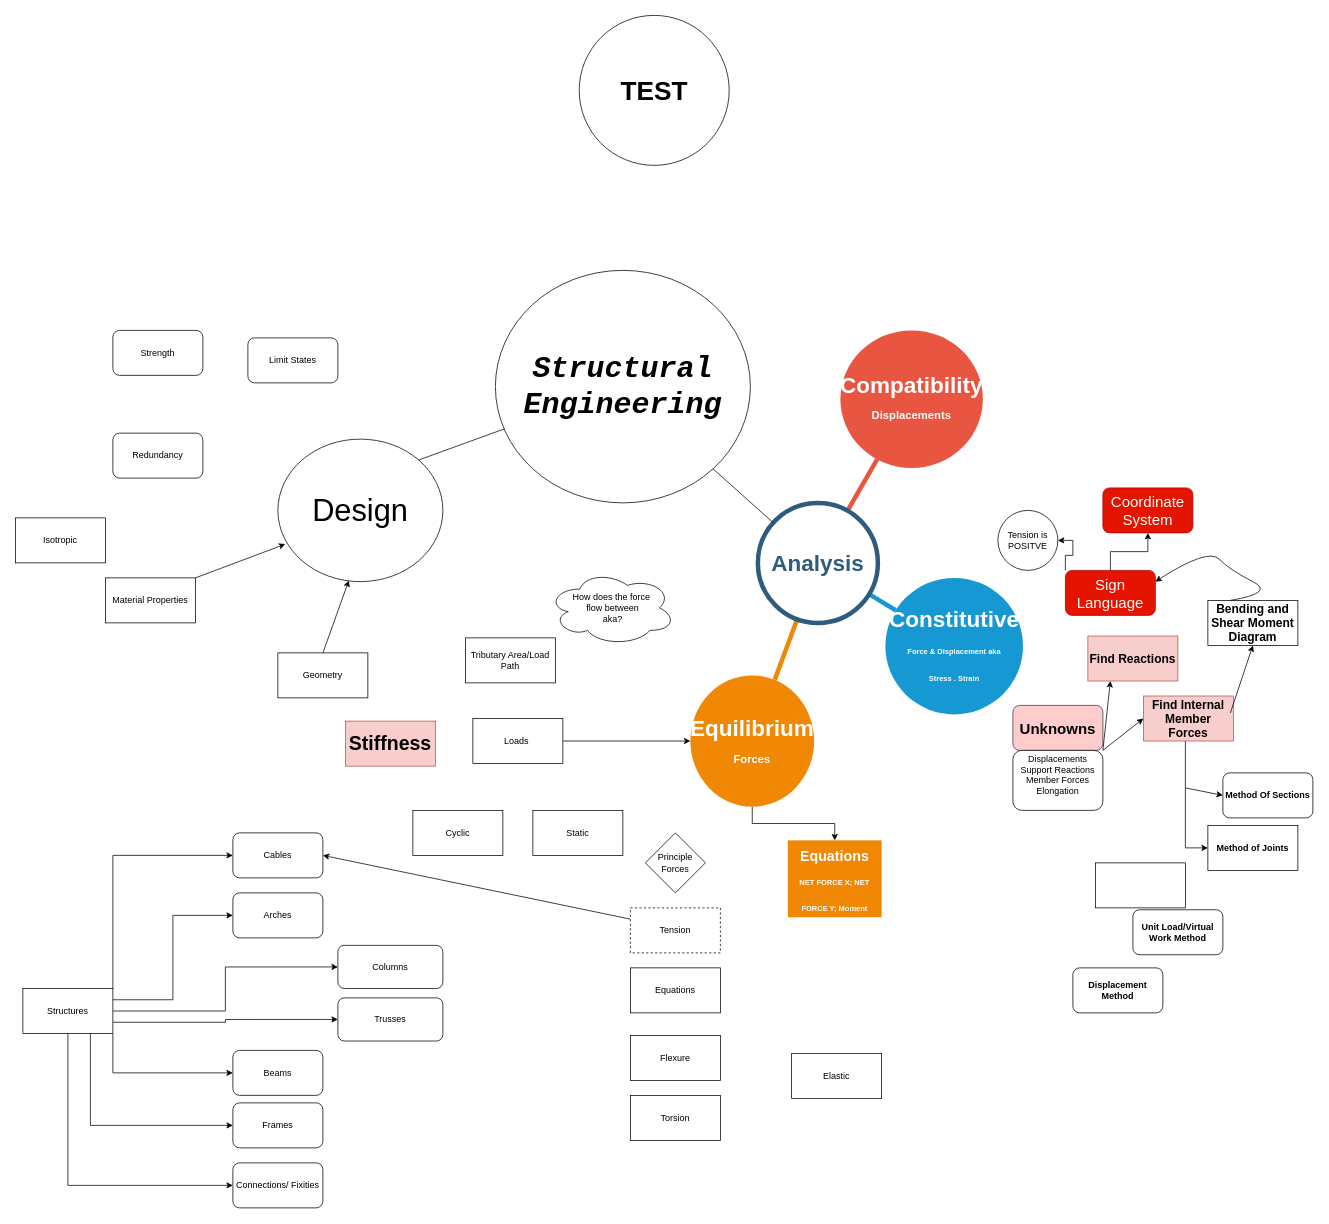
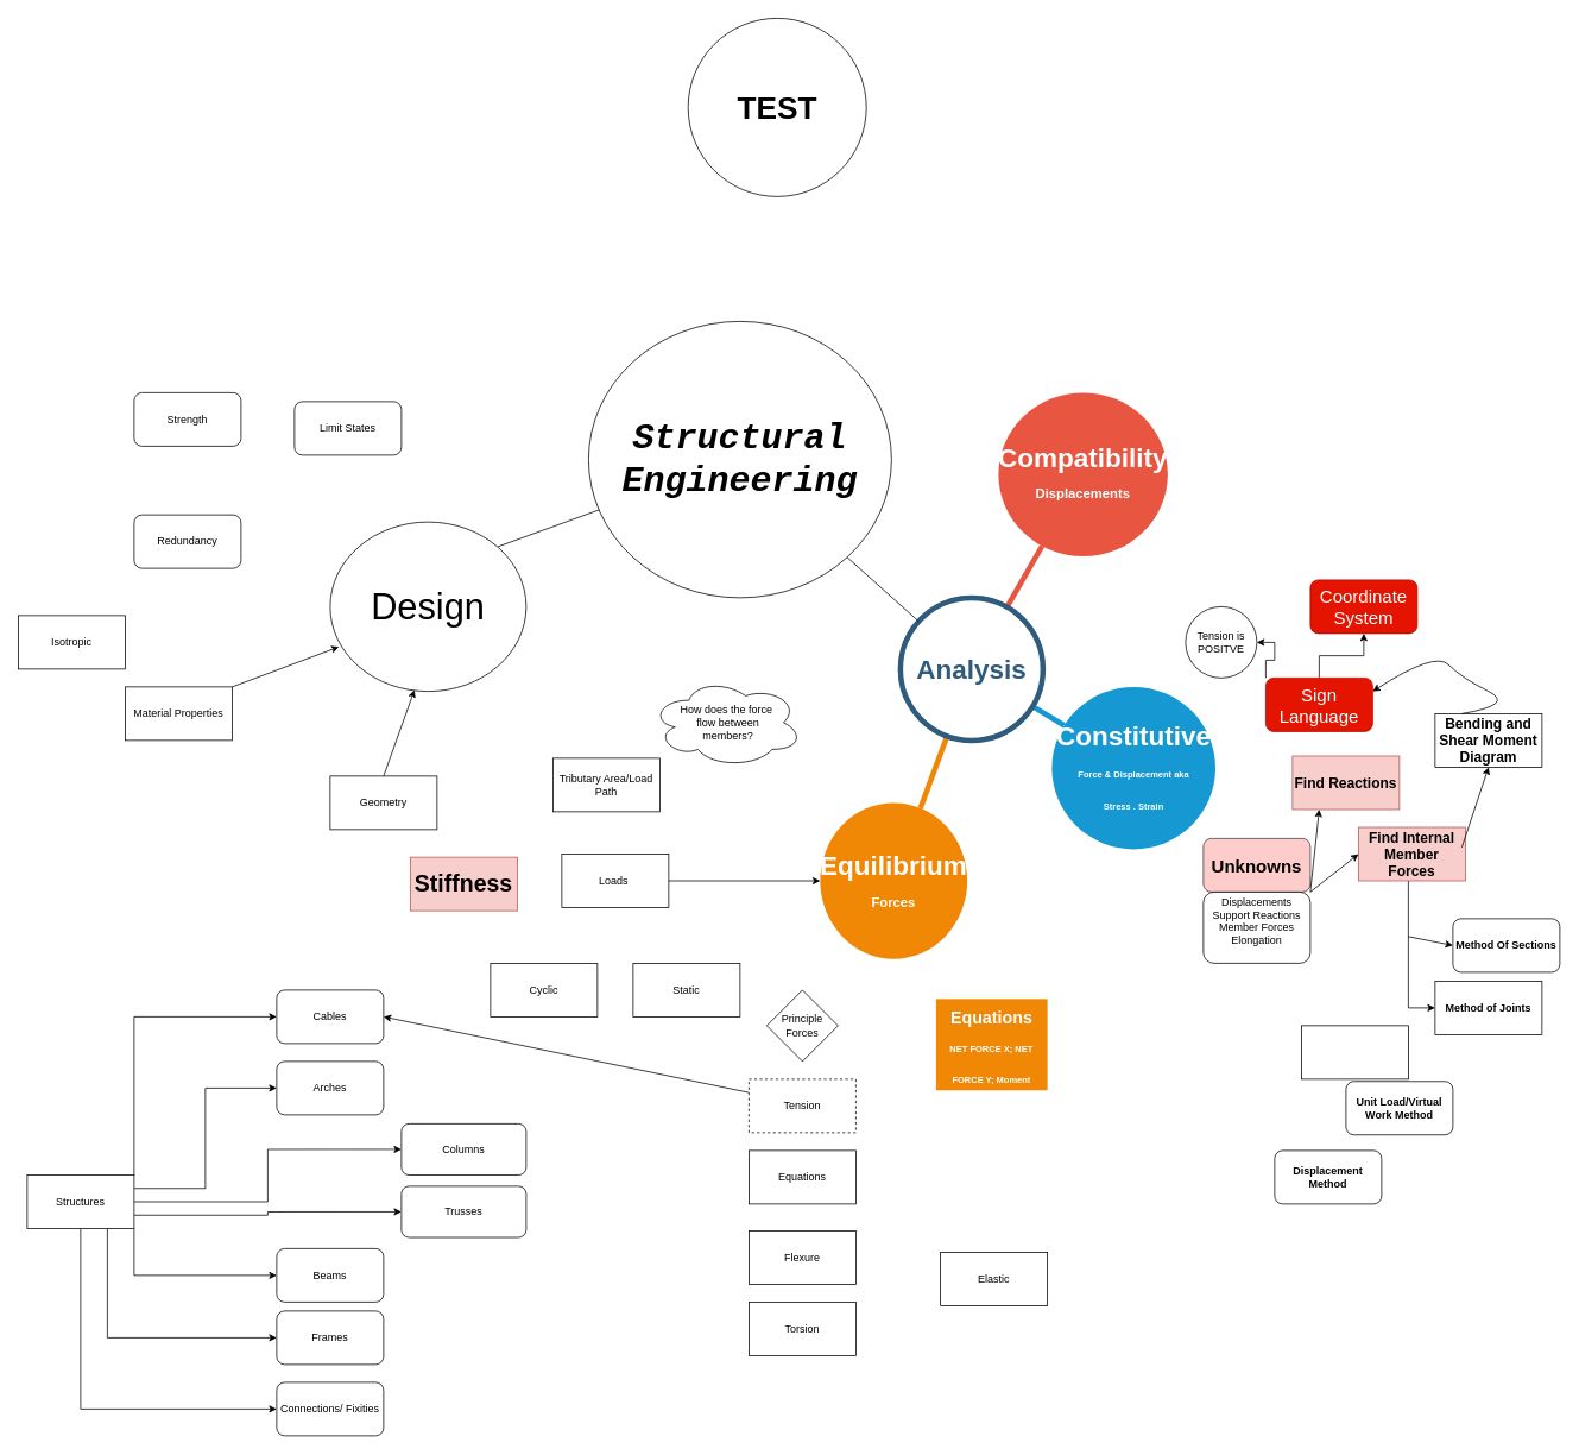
  <mxCell id="0" />
  <mxCell id="1" parent="0" />
  <mxCell id="2" value="Constitutive&lt;div&gt;&lt;font size=&quot;1&quot;&gt;Force &amp;amp; Displacement aka&lt;/font&gt;&lt;/div&gt;&lt;div&gt;&lt;font size=&quot;1&quot;&gt;Stress . Strain&lt;/font&gt;&lt;/div&gt;" style="ellipse;whiteSpace=wrap;html=1;shadow=0;fontFamily=Helvetica;fontSize=30;fontColor=#FFFFFF;align=center;strokeWidth=3;fillColor=#1699D3;strokeColor=none;fontStyle=1" parent="1" vertex="1"><mxGeometry x="1180" y="770" width="183.5" height="182" as="geometry" /></mxCell>
  <mxCell id="3" value="Compatibility&lt;div style=&quot;line-height: 110%;&quot;&gt;&lt;font style=&quot;font-size: 15px;&quot;&gt;Displacements&lt;/font&gt;&lt;/div&gt;" style="ellipse;whiteSpace=wrap;html=1;shadow=0;fontFamily=Helvetica;fontSize=30;fontColor=#FFFFFF;align=center;strokeWidth=3;fillColor=#E85642;strokeColor=none;fontStyle=1" parent="1" vertex="1"><mxGeometry x="1120" y="440" width="190" height="183.5" as="geometry" /></mxCell>
- <mxCell id="4" value="" style="edgeStyle=orthogonalEdgeStyle;rounded=0;orthogonalLoop=1;jettySize=auto;html=1;" parent="1" source="5" target="10" edge="1"><mxGeometry relative="1" as="geometry" /></mxCell>
  <mxCell id="5" value="Equilibrium&lt;div&gt;&lt;font style=&quot;font-size: 15px;&quot;&gt;Forces&lt;/font&gt;&lt;/div&gt;" style="ellipse;whiteSpace=wrap;html=1;shadow=0;fontFamily=Helvetica;fontSize=30;fontColor=#FFFFFF;align=center;strokeWidth=3;fillColor=#F08705;strokeColor=none;fontStyle=1" parent="1" vertex="1"><mxGeometry x="920" y="900" width="165" height="175" as="geometry" /></mxCell>
  <mxCell id="6" style="endArrow=none;strokeWidth=6;strokeColor=#1699D3;html=1;" parent="1" source="9" target="2" edge="1"><mxGeometry relative="1" as="geometry" /></mxCell>
  <mxCell id="7" style="endArrow=none;strokeWidth=6;strokeColor=#E85642;html=1;" parent="1" source="9" target="3" edge="1"><mxGeometry relative="1" as="geometry" /></mxCell>
  <mxCell id="8" value="" style="edgeStyle=none;endArrow=none;strokeWidth=6;strokeColor=#F08705;html=1;" parent="1" source="9" target="5" edge="1"><mxGeometry x="181" y="226.5" width="100" height="100" as="geometry"><mxPoint x="71" y="76.5" as="sourcePoint" /><mxPoint x="171" y="-23.5" as="targetPoint" /></mxGeometry></mxCell>
  <mxCell id="9" value="Analysis" style="ellipse;whiteSpace=wrap;html=1;shadow=0;fontFamily=Helvetica;fontSize=30;fontColor=#2F5B7C;align=center;strokeColor=#2F5B7C;strokeWidth=6;fillColor=#FFFFFF;fontStyle=1;gradientColor=none;" parent="1" vertex="1"><mxGeometry x="1010" y="670" width="160" height="160" as="geometry" /></mxCell>
  <mxCell id="10" value="&lt;font style=&quot;font-size: 19px;&quot;&gt;Equations&lt;/font&gt;&lt;div style=&quot;line-height: 90%;&quot;&gt;&lt;font style=&quot;font-size: 10px;&quot;&gt;NET FORCE X; NET FORCE Y; Moment&lt;/font&gt;&lt;/div&gt;" style="whiteSpace=wrap;html=1;fontSize=30;fillColor=#F08705;strokeColor=none;fontColor=#FFFFFF;shadow=0;strokeWidth=3;fontStyle=1;" parent="1" vertex="1"><mxGeometry x="1050" y="1120" width="125" height="102.5" as="geometry" /></mxCell>
  <mxCell id="11" value="" style="edgeStyle=orthogonalEdgeStyle;rounded=0;orthogonalLoop=1;jettySize=auto;html=1;" parent="1" source="13" target="14" edge="1"><mxGeometry relative="1" as="geometry" /></mxCell>
  <mxCell id="12" style="edgeStyle=orthogonalEdgeStyle;rounded=0;orthogonalLoop=1;jettySize=auto;html=1;exitX=0;exitY=0;exitDx=0;exitDy=0;" parent="1" source="13" target="15" edge="1"><mxGeometry relative="1" as="geometry"><mxPoint x="1370" y="720" as="targetPoint" /></mxGeometry></mxCell>
  <mxCell id="13" value="Sign Language" style="rounded=1;whiteSpace=wrap;html=1;fillColor=#e51400;fontColor=#ffffff;strokeColor=#B20000;fontSize=20;" parent="1" vertex="1"><mxGeometry x="1420" y="760" width="120" height="60" as="geometry" /></mxCell>
  <mxCell id="14" value="Coordinate System" style="rounded=1;whiteSpace=wrap;html=1;fillColor=#e51400;fontColor=#ffffff;strokeColor=#B20000;fontSize=20;" parent="1" vertex="1"><mxGeometry x="1470" y="650" width="120" height="60" as="geometry" /></mxCell>
  <mxCell id="15" value="Tension is POSITVE" style="ellipse;whiteSpace=wrap;html=1;aspect=fixed;" parent="1" vertex="1"><mxGeometry x="1330" y="680" width="80" height="80" as="geometry" /></mxCell>
  <mxCell id="16" value="&lt;font style=&quot;font-size: 20px;&quot;&gt;Unknowns&lt;/font&gt;" style="rounded=1;whiteSpace=wrap;html=1;fontStyle=1;fillColor=#ffcccc;strokeColor=#36393d;" parent="1" vertex="1"><mxGeometry x="1350" y="940" width="120" height="60" as="geometry" /></mxCell>
  <mxCell id="17" value="Displacements&lt;div&gt;Support Reactions&lt;/div&gt;&lt;div&gt;Member Forces&lt;/div&gt;&lt;div&gt;Elongation&lt;/div&gt;&lt;div&gt;&lt;br&gt;&lt;/div&gt;" style="rounded=1;whiteSpace=wrap;html=1;" parent="1" vertex="1"><mxGeometry x="1350" y="1000" width="120" height="80" as="geometry" /></mxCell>
  <mxCell id="18" value="Unit Load/Virtual Work Method" style="rounded=1;whiteSpace=wrap;html=1;fontStyle=1" parent="1" vertex="1"><mxGeometry x="1510" y="1212.5" width="120" height="60" as="geometry" /></mxCell>
  <mxCell id="19" value="Displacement Method" style="rounded=1;whiteSpace=wrap;html=1;fontStyle=1" parent="1" vertex="1"><mxGeometry x="1430" y="1290" width="120" height="60" as="geometry" /></mxCell>
  <mxCell id="20" value="Method Of Sections" style="rounded=1;whiteSpace=wrap;html=1;fontStyle=1" parent="1" vertex="1"><mxGeometry x="1630" y="1030" width="120" height="60" as="geometry" /></mxCell>
  <mxCell id="21" value="Method of Joints" style="rounded=0;whiteSpace=wrap;html=1;fontStyle=1" parent="1" vertex="1"><mxGeometry x="1610" y="1100" width="120" height="60" as="geometry" /></mxCell>
  <mxCell id="22" value="&lt;font face=&quot;Courier New&quot; style=&quot;font-size: 40px;&quot;&gt;&lt;b style=&quot;&quot;&gt;&lt;i style=&quot;&quot;&gt;Structural Engineering&lt;/i&gt;&lt;/b&gt;&lt;/font&gt;" style="ellipse;whiteSpace=wrap;html=1;" parent="1" vertex="1"><mxGeometry x="660" y="360" width="340" height="310" as="geometry" /></mxCell>
  <mxCell id="23" value="" style="endArrow=none;html=1;rounded=0;entryX=1;entryY=1;entryDx=0;entryDy=0;" parent="1" source="9" target="22" edge="1"><mxGeometry width="50" height="50" relative="1" as="geometry"><mxPoint x="750" y="630" as="sourcePoint" /><mxPoint x="800" y="580" as="targetPoint" /></mxGeometry></mxCell>
  <mxCell id="24" value="" style="endArrow=none;html=1;rounded=0;exitX=1;exitY=0;exitDx=0;exitDy=0;" parent="1" source="25" target="22" edge="1"><mxGeometry width="50" height="50" relative="1" as="geometry"><mxPoint x="540" y="710" as="sourcePoint" /><mxPoint x="920" y="650" as="targetPoint" /></mxGeometry></mxCell>
  <mxCell id="25" value="&lt;font style=&quot;font-size: 41px;&quot;&gt;Design&lt;/font&gt;" style="ellipse;whiteSpace=wrap;html=1;" parent="1" vertex="1"><mxGeometry x="370" y="585" width="220" height="190" as="geometry" /></mxCell>
  <mxCell id="26" value="&lt;b&gt;&lt;font style=&quot;font-size: 35px;&quot;&gt;TEST&lt;/font&gt;&lt;/b&gt;" style="ellipse;whiteSpace=wrap;html=1;" parent="1" vertex="1"><mxGeometry x="771.75" y="20" width="200" height="200" as="geometry" /></mxCell>
  <mxCell id="27" value="Find Reactions" style="rounded=0;whiteSpace=wrap;html=1;fillColor=#f8cecc;strokeColor=#b85450;fontStyle=1;fontSize=16;" parent="1" vertex="1"><mxGeometry x="1450" y="847.5" width="120" height="60" as="geometry" /></mxCell>
  <mxCell id="28" value="" style="edgeStyle=orthogonalEdgeStyle;rounded=0;orthogonalLoop=1;jettySize=auto;html=1;" parent="1" source="29" target="21" edge="1"><mxGeometry relative="1" as="geometry"><Array as="points"><mxPoint x="1580" y="1130" /></Array></mxGeometry></mxCell>
  <mxCell id="29" value="Find Internal Member Forces" style="rounded=0;whiteSpace=wrap;html=1;fillColor=#f8cecc;strokeColor=#b85450;fontStyle=1;fontSize=16;" parent="1" vertex="1"><mxGeometry x="1524" y="927.5" width="120" height="60" as="geometry" /></mxCell>
  <mxCell id="30" value="" style="endArrow=classic;html=1;rounded=0;entryX=0;entryY=0.5;entryDx=0;entryDy=0;" parent="1" target="20" edge="1"><mxGeometry width="50" height="50" relative="1" as="geometry"><mxPoint x="1580" y="1050" as="sourcePoint" /><mxPoint x="1620" y="1060" as="targetPoint" /></mxGeometry></mxCell>
  <mxCell id="31" value="" style="endArrow=classic;html=1;rounded=0;exitX=0.5;exitY=1;exitDx=0;exitDy=0;entryX=0.5;entryY=0;entryDx=0;entryDy=0;" parent="1" source="16" target="17" edge="1"><mxGeometry width="50" height="50" relative="1" as="geometry"><mxPoint x="1400" y="1000" as="sourcePoint" /><mxPoint x="1450" y="950" as="targetPoint" /></mxGeometry></mxCell>
  <mxCell id="32" value="" style="endArrow=classic;html=1;rounded=0;entryX=0.25;entryY=1;entryDx=0;entryDy=0;exitX=1;exitY=0;exitDx=0;exitDy=0;" parent="1" source="17" target="27" edge="1"><mxGeometry width="50" height="50" relative="1" as="geometry"><mxPoint x="1460" y="1010" as="sourcePoint" /><mxPoint x="1460" y="1000" as="targetPoint" /></mxGeometry></mxCell>
  <mxCell id="33" value="" style="endArrow=classic;html=1;rounded=0;entryX=0;entryY=0.5;entryDx=0;entryDy=0;exitX=1;exitY=0;exitDx=0;exitDy=0;" parent="1" source="17" target="29" edge="1"><mxGeometry width="50" height="50" relative="1" as="geometry"><mxPoint x="1480" y="1010" as="sourcePoint" /><mxPoint x="1460" y="1000" as="targetPoint" /></mxGeometry></mxCell>
  <mxCell id="34" value="" style="endArrow=classic;html=1;rounded=0;" parent="1" edge="1"><mxGeometry width="50" height="50" relative="1" as="geometry"><mxPoint x="1640" y="950" as="sourcePoint" /><mxPoint x="1670" y="860" as="targetPoint" /></mxGeometry></mxCell>
  <mxCell id="35" value="&lt;b&gt;&lt;font style=&quot;font-size: 16px;&quot;&gt;Bending and Shear Moment Diagram&lt;/font&gt;&lt;/b&gt;" style="rounded=0;whiteSpace=wrap;html=1;" parent="1" vertex="1"><mxGeometry x="1610" y="800" width="120" height="60" as="geometry" /></mxCell>
  <mxCell id="36" value="" style="curved=1;endArrow=classic;html=1;rounded=0;entryX=1;entryY=0.25;entryDx=0;entryDy=0;exitX=0.25;exitY=0;exitDx=0;exitDy=0;" parent="1" source="35" target="13" edge="1"><mxGeometry width="50" height="50" relative="1" as="geometry"><mxPoint x="1650" y="790" as="sourcePoint" /><mxPoint x="1700" y="740" as="targetPoint" /><Array as="points"><mxPoint x="1700" y="790" /><mxPoint x="1640" y="760" /><mxPoint x="1610" y="730" /></Array></mxGeometry></mxCell>
  <mxCell id="37" value="" style="rounded=0;whiteSpace=wrap;html=1;" parent="1" vertex="1"><mxGeometry x="1460" y="1150" width="120" height="60" as="geometry" /></mxCell>
  <mxCell id="38" style="rounded=0;orthogonalLoop=1;jettySize=auto;html=1;exitX=0.5;exitY=0;exitDx=0;exitDy=0;entryX=0.43;entryY=0.992;entryDx=0;entryDy=0;elbow=vertical;entryPerimeter=0;" parent="1" source="39" target="25" edge="1"><mxGeometry relative="1" as="geometry" /></mxCell>
  <mxCell id="39" value="Geometry" style="whiteSpace=wrap;html=1;" parent="1" vertex="1"><mxGeometry x="370" y="870" width="120" height="60" as="geometry" /></mxCell>
  <mxCell id="40" value="Material Properties" style="whiteSpace=wrap;html=1;" parent="1" vertex="1"><mxGeometry x="140" y="770" width="120" height="60" as="geometry" /></mxCell>
  <mxCell id="41" style="edgeStyle=orthogonalEdgeStyle;rounded=0;orthogonalLoop=1;jettySize=auto;html=1;exitX=1;exitY=0.5;exitDx=0;exitDy=0;" parent="1" source="42" target="5" edge="1"><mxGeometry relative="1" as="geometry" /></mxCell>
  <mxCell id="42" value="Loads&amp;nbsp;" style="whiteSpace=wrap;html=1;" parent="1" vertex="1"><mxGeometry x="630" y="957.5" width="120" height="60" as="geometry" /></mxCell>
  <mxCell id="43" value="Cyclic" style="whiteSpace=wrap;html=1;" parent="1" vertex="1"><mxGeometry x="550" y="1080" width="120" height="60" as="geometry" /></mxCell>
  <mxCell id="44" value="Static" style="whiteSpace=wrap;html=1;" parent="1" vertex="1"><mxGeometry x="710" y="1080" width="120" height="60" as="geometry" /></mxCell>
  <mxCell id="45" style="rounded=0;orthogonalLoop=1;jettySize=auto;html=1;exitX=1;exitY=0;exitDx=0;exitDy=0;entryX=0.045;entryY=0.737;entryDx=0;entryDy=0;entryPerimeter=0;" parent="1" source="40" target="25" edge="1"><mxGeometry relative="1" as="geometry" /></mxCell>
  <mxCell id="46" style="rounded=0;orthogonalLoop=1;jettySize=auto;html=1;exitX=0;exitY=0.25;exitDx=0;exitDy=0;entryX=1;entryY=0.5;entryDx=0;entryDy=0;" parent="1" source="47" target="59" edge="1"><mxGeometry relative="1" as="geometry" /></mxCell>
  <mxCell id="47" value="Tension" style="whiteSpace=wrap;html=1;dashed=1;" parent="1" vertex="1"><mxGeometry x="840" y="1210" width="120" height="60" as="geometry" /></mxCell>
  <mxCell id="48" value="Equations" style="whiteSpace=wrap;html=1;" parent="1" vertex="1"><mxGeometry x="840" y="1290" width="120" height="60" as="geometry" /></mxCell>
  <mxCell id="49" value="Flexure" style="whiteSpace=wrap;html=1;" parent="1" vertex="1"><mxGeometry x="840" y="1380" width="120" height="60" as="geometry" /></mxCell>
  <mxCell id="50" value="Torsion" style="whiteSpace=wrap;html=1;" parent="1" vertex="1"><mxGeometry x="840" y="1460" width="120" height="60" as="geometry" /></mxCell>
  <mxCell id="51" style="edgeStyle=orthogonalEdgeStyle;rounded=0;orthogonalLoop=1;jettySize=auto;html=1;exitX=1;exitY=0;exitDx=0;exitDy=0;entryX=0;entryY=0.5;entryDx=0;entryDy=0;" parent="1" source="58" target="59" edge="1"><mxGeometry relative="1" as="geometry" /></mxCell>
  <mxCell id="52" style="edgeStyle=orthogonalEdgeStyle;rounded=0;orthogonalLoop=1;jettySize=auto;html=1;exitX=1;exitY=0.25;exitDx=0;exitDy=0;entryX=0;entryY=0.5;entryDx=0;entryDy=0;" parent="1" source="58" target="60" edge="1"><mxGeometry relative="1" as="geometry" /></mxCell>
  <mxCell id="53" style="edgeStyle=orthogonalEdgeStyle;rounded=0;orthogonalLoop=1;jettySize=auto;html=1;exitX=1;exitY=0.5;exitDx=0;exitDy=0;entryX=0;entryY=0.5;entryDx=0;entryDy=0;" parent="1" source="58" target="64" edge="1"><mxGeometry relative="1" as="geometry" /></mxCell>
  <mxCell id="54" style="edgeStyle=orthogonalEdgeStyle;rounded=0;orthogonalLoop=1;jettySize=auto;html=1;exitX=1;exitY=0.75;exitDx=0;exitDy=0;entryX=0;entryY=0.5;entryDx=0;entryDy=0;" parent="1" source="58" target="63" edge="1"><mxGeometry relative="1" as="geometry" /></mxCell>
  <mxCell id="55" style="edgeStyle=orthogonalEdgeStyle;rounded=0;orthogonalLoop=1;jettySize=auto;html=1;exitX=1;exitY=1;exitDx=0;exitDy=0;entryX=0;entryY=0.5;entryDx=0;entryDy=0;" parent="1" source="58" target="61" edge="1"><mxGeometry relative="1" as="geometry" /></mxCell>
  <mxCell id="56" style="edgeStyle=orthogonalEdgeStyle;rounded=0;orthogonalLoop=1;jettySize=auto;html=1;exitX=0.75;exitY=1;exitDx=0;exitDy=0;entryX=0;entryY=0.5;entryDx=0;entryDy=0;" parent="1" source="58" target="62" edge="1"><mxGeometry relative="1" as="geometry" /></mxCell>
  <mxCell id="57" style="edgeStyle=orthogonalEdgeStyle;rounded=0;orthogonalLoop=1;jettySize=auto;html=1;exitX=0.5;exitY=1;exitDx=0;exitDy=0;entryX=0;entryY=0.5;entryDx=0;entryDy=0;" parent="1" source="58" target="65" edge="1"><mxGeometry relative="1" as="geometry" /></mxCell>
  <mxCell id="58" value="Structures" style="whiteSpace=wrap;html=1;" parent="1" vertex="1"><mxGeometry x="30" y="1317.5" width="120" height="60" as="geometry" /></mxCell>
  <mxCell id="59" value="Cables" style="rounded=1;whiteSpace=wrap;html=1;" parent="1" vertex="1"><mxGeometry x="310" y="1110" width="120" height="60" as="geometry" /></mxCell>
  <mxCell id="60" value="Arches" style="rounded=1;whiteSpace=wrap;html=1;" parent="1" vertex="1"><mxGeometry x="310" y="1190" width="120" height="60" as="geometry" /></mxCell>
  <mxCell id="61" value="Beams" style="rounded=1;whiteSpace=wrap;html=1;" parent="1" vertex="1"><mxGeometry x="310" y="1400" width="120" height="60" as="geometry" /></mxCell>
  <mxCell id="62" value="Frames" style="rounded=1;whiteSpace=wrap;html=1;" parent="1" vertex="1"><mxGeometry x="310" y="1470" width="120" height="60" as="geometry" /></mxCell>
  <mxCell id="63" value="Trusses" style="rounded=1;whiteSpace=wrap;html=1;" parent="1" vertex="1"><mxGeometry x="450" y="1330" width="140" height="57.5" as="geometry" /></mxCell>
  <mxCell id="64" value="Columns" style="rounded=1;whiteSpace=wrap;html=1;" parent="1" vertex="1"><mxGeometry x="450" y="1260" width="140" height="57.5" as="geometry" /></mxCell>
  <mxCell id="65" value="Connections/ Fixities" style="rounded=1;whiteSpace=wrap;html=1;" parent="1" vertex="1"><mxGeometry x="310" y="1550" width="120" height="60" as="geometry" /></mxCell>
  <mxCell id="66" value="Principle Forces" style="rhombus;whiteSpace=wrap;html=1;" parent="1" vertex="1"><mxGeometry x="860" y="1110" width="80" height="80" as="geometry" /></mxCell>
- <mxCell id="67" value="How does the force&lt;div&gt;&amp;nbsp;flow between&lt;/div&gt;&lt;div&gt;&amp;nbsp;aka?&lt;/div&gt;" style="ellipse;shape=cloud;whiteSpace=wrap;html=1;" parent="1" vertex="1"><mxGeometry x="730" y="760" width="170" height="100" as="geometry" /></mxCell>
+ <mxCell id="67" value="How does the force&lt;div&gt;&amp;nbsp;flow between&lt;/div&gt;&lt;div&gt;&amp;nbsp;members?&lt;/div&gt;" style="ellipse;shape=cloud;whiteSpace=wrap;html=1;" parent="1" vertex="1"><mxGeometry x="730" y="760" width="170" height="100" as="geometry" /></mxCell>
  <mxCell id="68" value="Stiffness" style="rounded=0;whiteSpace=wrap;html=1;fillColor=#f8cecc;strokeColor=#b85450;fontSize=26;fontStyle=1" parent="1" vertex="1"><mxGeometry x="460" y="961" width="120" height="60" as="geometry" /></mxCell>
  <mxCell id="69" value="Strength" style="rounded=1;whiteSpace=wrap;html=1;" parent="1" vertex="1"><mxGeometry x="150" y="440" width="120" height="60" as="geometry" /></mxCell>
  <mxCell id="70" value="Redundancy" style="rounded=1;whiteSpace=wrap;html=1;" parent="1" vertex="1"><mxGeometry x="150" y="577" width="120" height="60" as="geometry" /></mxCell>
  <mxCell id="71" value="Limit States" style="rounded=1;whiteSpace=wrap;html=1;" parent="1" vertex="1"><mxGeometry x="330" y="450" width="120" height="60" as="geometry" /></mxCell>
  <mxCell id="72" value="Tributary Area/Load Path" style="rounded=0;whiteSpace=wrap;html=1;" parent="1" vertex="1"><mxGeometry x="620" y="850" width="120" height="60" as="geometry" /></mxCell>
  <mxCell id="73" value="Elastic" style="rounded=0;whiteSpace=wrap;html=1;" parent="1" vertex="1"><mxGeometry x="1055" y="1404" width="120" height="60" as="geometry" /></mxCell>
  <mxCell id="74" value="Isotropic" style="rounded=0;whiteSpace=wrap;html=1;" parent="1" vertex="1"><mxGeometry x="20" y="690" width="120" height="60" as="geometry" /></mxCell>
